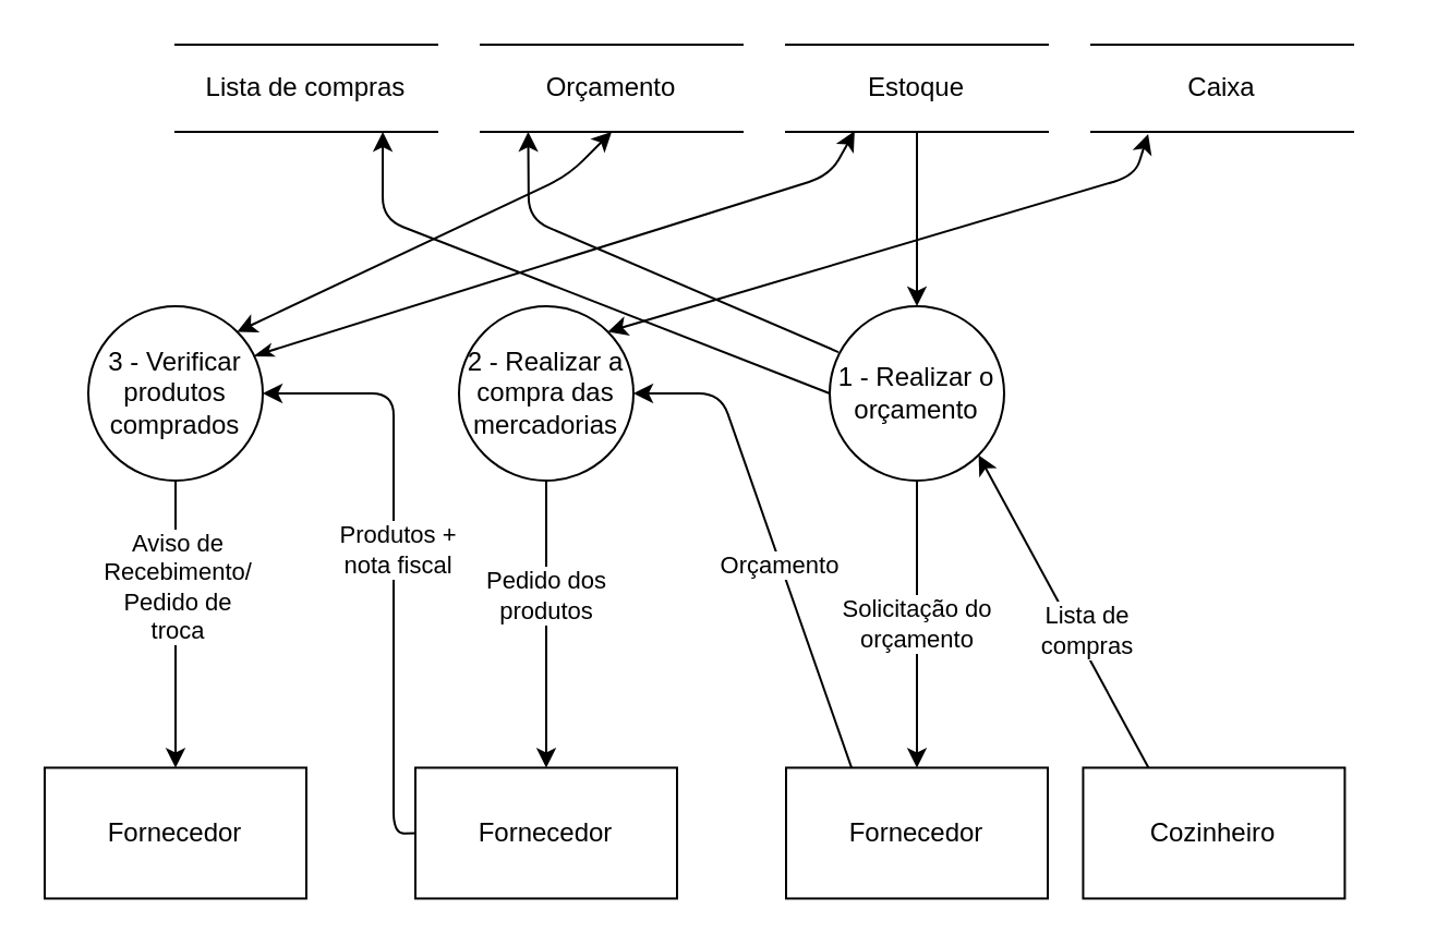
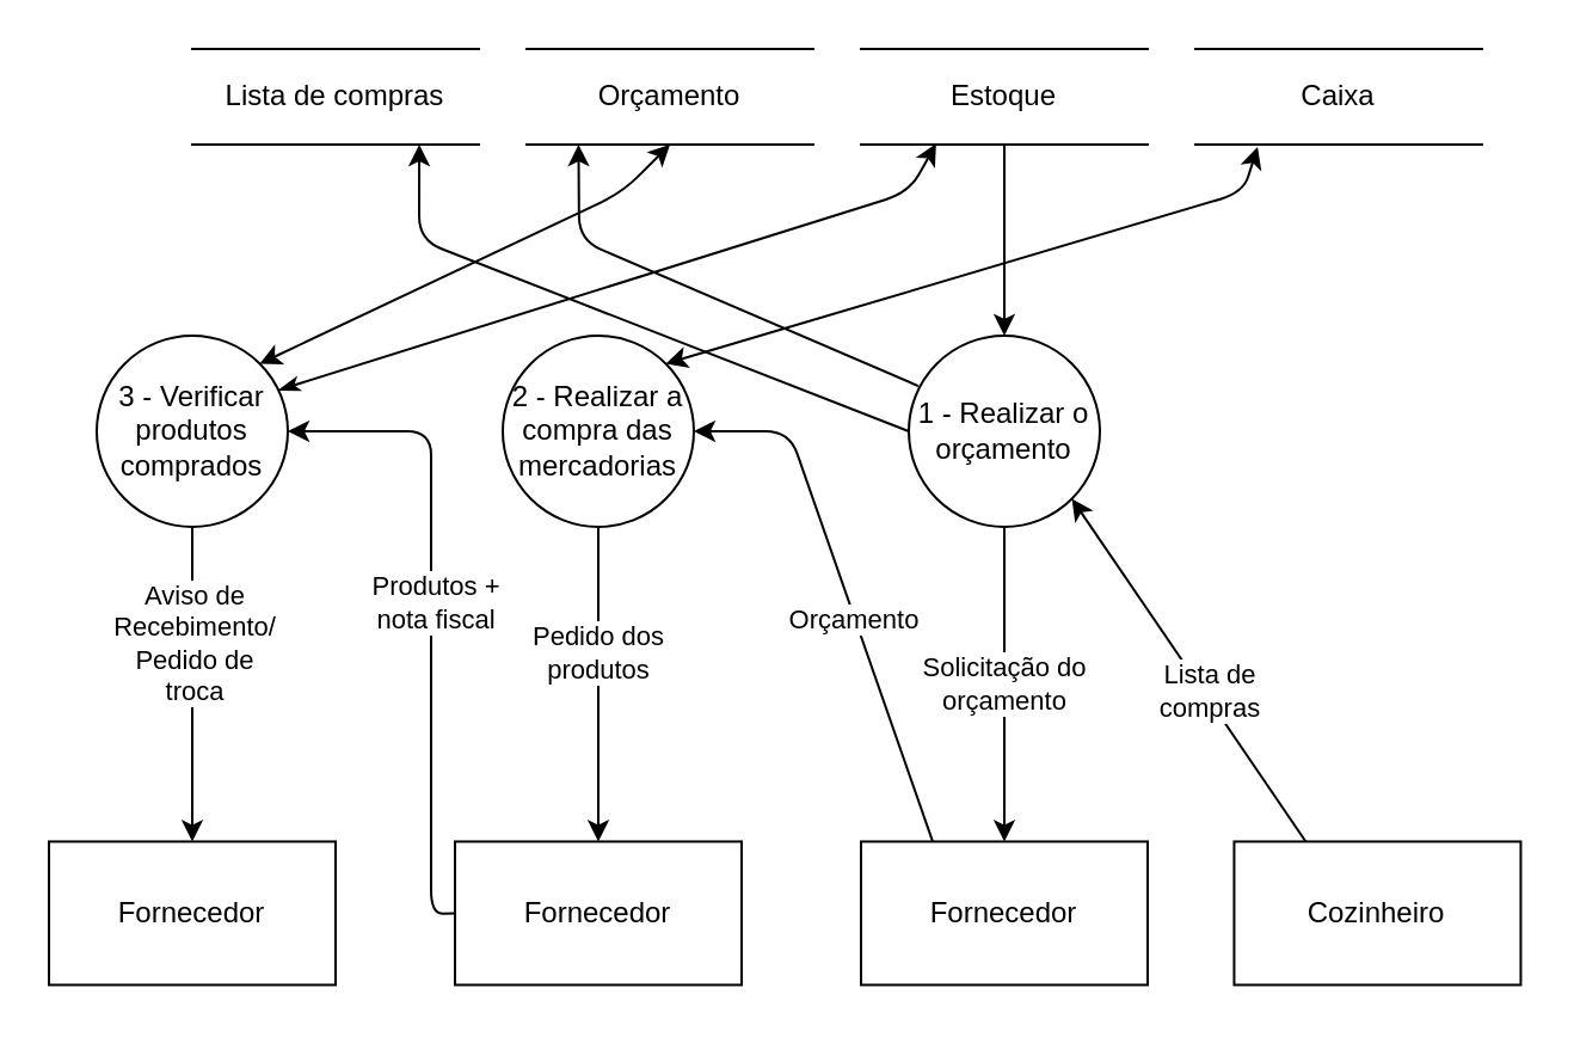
  <mxCell id="0" />
  <mxCell id="1" parent="0" />
  <mxCell id="2" value="Lista de compras" style="shape=partialRectangle;whiteSpace=wrap;html=1;left=0;right=0;fillColor=none;" parent="1" vertex="1"><mxGeometry x="80" y="20" width="120" height="40" as="geometry" /></mxCell>
  <mxCell id="3" value="Orçamento" style="shape=partialRectangle;whiteSpace=wrap;html=1;left=0;right=0;fillColor=none;" parent="1" vertex="1"><mxGeometry x="220" y="20" width="120" height="40" as="geometry" /></mxCell>
  <mxCell id="4" style="edgeStyle=orthogonalEdgeStyle;rounded=0;orthogonalLoop=1;jettySize=auto;html=1;" parent="1" source="5" target="8" edge="1"><mxGeometry relative="1" as="geometry" /></mxCell>
  <mxCell id="5" value="Estoque" style="shape=partialRectangle;whiteSpace=wrap;html=1;left=0;right=0;fillColor=none;" parent="1" vertex="1"><mxGeometry x="360" y="20" width="120" height="40" as="geometry" /></mxCell>
  <mxCell id="6" value="Caixa" style="shape=partialRectangle;whiteSpace=wrap;html=1;left=0;right=0;fillColor=none;" parent="1" vertex="1"><mxGeometry x="500" y="20" width="120" height="40" as="geometry" /></mxCell>
  <mxCell id="7" value="Solicitação do&lt;br&gt;orçamento" style="edgeStyle=orthogonalEdgeStyle;rounded=0;orthogonalLoop=1;jettySize=auto;html=1;" parent="1" source="8" target="14" edge="1"><mxGeometry relative="1" as="geometry" /></mxCell>
  <mxCell id="8" value="1 - Realizar o&lt;br&gt;orçamento" style="ellipse;whiteSpace=wrap;html=1;aspect=fixed;" parent="1" vertex="1"><mxGeometry x="380" y="140" width="80" height="80" as="geometry" /></mxCell>
- <mxCell id="9" value="Cozinheiro" style="rounded=0;whiteSpace=wrap;html=1;" parent="1" vertex="1"><mxGeometry x="496.22" y="351.72" width="120" height="60" as="geometry" /></mxCell>
+ <mxCell id="9" value="Cozinheiro" style="rounded=0;whiteSpace=wrap;html=1;" parent="1" vertex="1"><mxGeometry x="516.22" y="351.72" width="120" height="60" as="geometry" /></mxCell>
  <mxCell id="10" value="" style="endArrow=classic;html=1;exitX=0.25;exitY=0;exitDx=0;exitDy=0;entryX=1;entryY=1;entryDx=0;entryDy=0;" parent="1" source="9" target="8" edge="1"><mxGeometry width="50" height="50" relative="1" as="geometry"><mxPoint x="536.22" y="239.24" as="sourcePoint" /><mxPoint x="450.004" y="210.004" as="targetPoint" /></mxGeometry></mxCell>
  <mxCell id="11" value="Lista de&lt;br&gt;compras" style="edgeLabel;html=1;align=center;verticalAlign=middle;resizable=0;points=[];" parent="10" vertex="1" connectable="0"><mxGeometry x="0.261" y="1" relative="1" as="geometry"><mxPoint x="21.65" y="26.89" as="offset" /></mxGeometry></mxCell>
  <mxCell id="12" value="" style="endArrow=classic;html=1;entryX=0.792;entryY=1;entryDx=0;entryDy=0;entryPerimeter=0;exitX=0;exitY=0.5;exitDx=0;exitDy=0;" parent="1" source="8" target="2" edge="1"><mxGeometry width="50" height="50" relative="1" as="geometry"><mxPoint x="240" y="120" as="sourcePoint" /><mxPoint x="290" y="70" as="targetPoint" /><Array as="points"><mxPoint x="175" y="100" /></Array></mxGeometry></mxCell>
  <mxCell id="13" value="" style="endArrow=classic;html=1;entryX=0.181;entryY=1;entryDx=0;entryDy=0;entryPerimeter=0;exitX=0.05;exitY=0.263;exitDx=0;exitDy=0;exitPerimeter=0;" parent="1" source="8" target="3" edge="1"><mxGeometry width="50" height="50" relative="1" as="geometry"><mxPoint x="390" y="190" as="sourcePoint" /><mxPoint x="185.04" y="70" as="targetPoint" /><Array as="points"><mxPoint x="242" y="100" /></Array></mxGeometry></mxCell>
  <mxCell id="14" value="Fornecedor" style="rounded=0;whiteSpace=wrap;html=1;" parent="1" vertex="1"><mxGeometry x="360" y="351.72" width="120" height="60" as="geometry" /></mxCell>
  <mxCell id="15" value="" style="endArrow=classic;html=1;entryX=1;entryY=0.5;entryDx=0;entryDy=0;exitX=0.25;exitY=0;exitDx=0;exitDy=0;" parent="1" source="14" target="19" edge="1"><mxGeometry width="50" height="50" relative="1" as="geometry"><mxPoint x="325.5" y="450" as="sourcePoint" /><mxPoint x="465.5" y="430" as="targetPoint" /><Array as="points"><mxPoint x="330" y="180" /><mxPoint x="290" y="180" /></Array></mxGeometry></mxCell>
  <mxCell id="16" value="Orçamento" style="edgeLabel;html=1;align=center;verticalAlign=middle;resizable=0;points=[];" parent="15" vertex="1" connectable="0"><mxGeometry x="-0.106" y="1" relative="1" as="geometry"><mxPoint as="offset" /></mxGeometry></mxCell>
  <mxCell id="17" style="edgeStyle=orthogonalEdgeStyle;rounded=0;orthogonalLoop=1;jettySize=auto;html=1;entryX=0.5;entryY=0;entryDx=0;entryDy=0;" parent="1" source="19" target="20" edge="1"><mxGeometry relative="1" as="geometry" /></mxCell>
  <mxCell id="18" value="Pedido dos&lt;br&gt;produtos" style="edgeLabel;html=1;align=center;verticalAlign=middle;resizable=0;points=[];" parent="17" vertex="1" connectable="0"><mxGeometry x="-0.217" y="-1" relative="1" as="geometry"><mxPoint as="offset" /></mxGeometry></mxCell>
  <mxCell id="19" value="2 - Realizar a compra das mercadorias" style="ellipse;whiteSpace=wrap;html=1;aspect=fixed;" parent="1" vertex="1"><mxGeometry x="210" y="140" width="80" height="80" as="geometry" /></mxCell>
  <mxCell id="20" value="Fornecedor" style="rounded=0;whiteSpace=wrap;html=1;" parent="1" vertex="1"><mxGeometry x="190" y="351.72" width="120" height="60" as="geometry" /></mxCell>
  <mxCell id="21" value="" style="endArrow=classic;html=1;exitX=0;exitY=0.5;exitDx=0;exitDy=0;entryX=1;entryY=0.5;entryDx=0;entryDy=0;" parent="1" source="20" target="24" edge="1"><mxGeometry width="50" height="50" relative="1" as="geometry"><mxPoint x="410" y="240" as="sourcePoint" /><mxPoint x="460" y="190" as="targetPoint" /><Array as="points"><mxPoint x="180" y="382" /><mxPoint x="180" y="180" /></Array></mxGeometry></mxCell>
  <mxCell id="22" value="Produtos +&lt;br&gt;nota fiscal" style="edgeLabel;html=1;align=center;verticalAlign=middle;resizable=0;points=[];" parent="21" vertex="1" connectable="0"><mxGeometry x="0.27" y="-1" relative="1" as="geometry"><mxPoint y="32" as="offset" /></mxGeometry></mxCell>
  <mxCell id="23" value="" style="endArrow=classic;html=1;exitX=1;exitY=0;exitDx=0;exitDy=0;entryX=0.217;entryY=1.025;entryDx=0;entryDy=0;entryPerimeter=0;startArrow=classic;startFill=1;" parent="1" source="19" target="6" edge="1"><mxGeometry width="50" height="50" relative="1" as="geometry"><mxPoint x="210" y="240" as="sourcePoint" /><mxPoint x="260" y="190" as="targetPoint" /><Array as="points"><mxPoint x="520" y="80" /></Array></mxGeometry></mxCell>
  <mxCell id="24" value="3 - Verificar&lt;br&gt;produtos&lt;br&gt;comprados" style="ellipse;whiteSpace=wrap;html=1;aspect=fixed;" parent="1" vertex="1"><mxGeometry x="40" y="140" width="80" height="80" as="geometry" /></mxCell>
  <mxCell id="25" value="Fornecedor" style="rounded=0;whiteSpace=wrap;html=1;" parent="1" vertex="1"><mxGeometry x="20" y="351.72" width="120" height="60" as="geometry" /></mxCell>
  <mxCell id="26" value="" style="endArrow=classic;html=1;exitX=0.5;exitY=1;exitDx=0;exitDy=0;entryX=1;entryY=0;entryDx=0;entryDy=0;startArrow=classic;startFill=1;" parent="1" source="3" target="24" edge="1"><mxGeometry width="50" height="50" relative="1" as="geometry"><mxPoint x="260" y="120" as="sourcePoint" /><mxPoint x="210" y="170" as="targetPoint" /><Array as="points"><mxPoint x="260" y="80" /></Array></mxGeometry></mxCell>
  <mxCell id="27" value="" style="endArrow=classic;html=1;exitX=0.95;exitY=0.285;exitDx=0;exitDy=0;exitPerimeter=0;entryX=0.262;entryY=0.992;entryDx=0;entryDy=0;entryPerimeter=0;startArrow=classicThin;startFill=1;" parent="1" source="24" target="5" edge="1"><mxGeometry width="50" height="50" relative="1" as="geometry"><mxPoint x="154" y="162" as="sourcePoint" /><mxPoint x="340" y="40" as="targetPoint" /><Array as="points"><mxPoint x="380" y="80" /></Array></mxGeometry></mxCell>
  <mxCell id="28" value="" style="endArrow=classic;html=1;exitX=0.5;exitY=1;exitDx=0;exitDy=0;entryX=0.5;entryY=0;entryDx=0;entryDy=0;" parent="1" source="24" target="25" edge="1"><mxGeometry width="50" height="50" relative="1" as="geometry"><mxPoint x="70" y="210" as="sourcePoint" /><mxPoint x="120" y="160" as="targetPoint" /></mxGeometry></mxCell>
  <mxCell id="29" value="Aviso de&lt;br&gt;Recebimento/&lt;br&gt;Pedido de&lt;br&gt;troca" style="edgeLabel;html=1;align=center;verticalAlign=middle;resizable=0;points=[];" parent="28" vertex="1" connectable="0"><mxGeometry x="-0.276" relative="1" as="geometry"><mxPoint as="offset" /></mxGeometry></mxCell>
